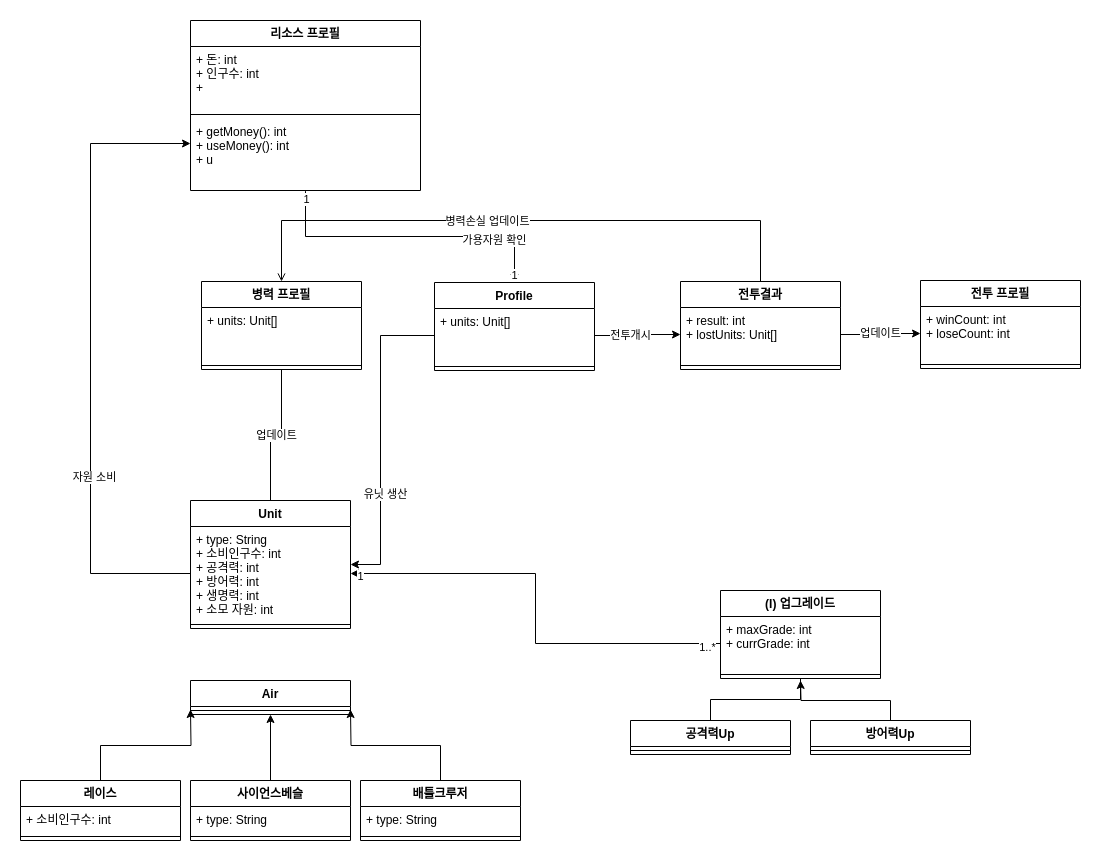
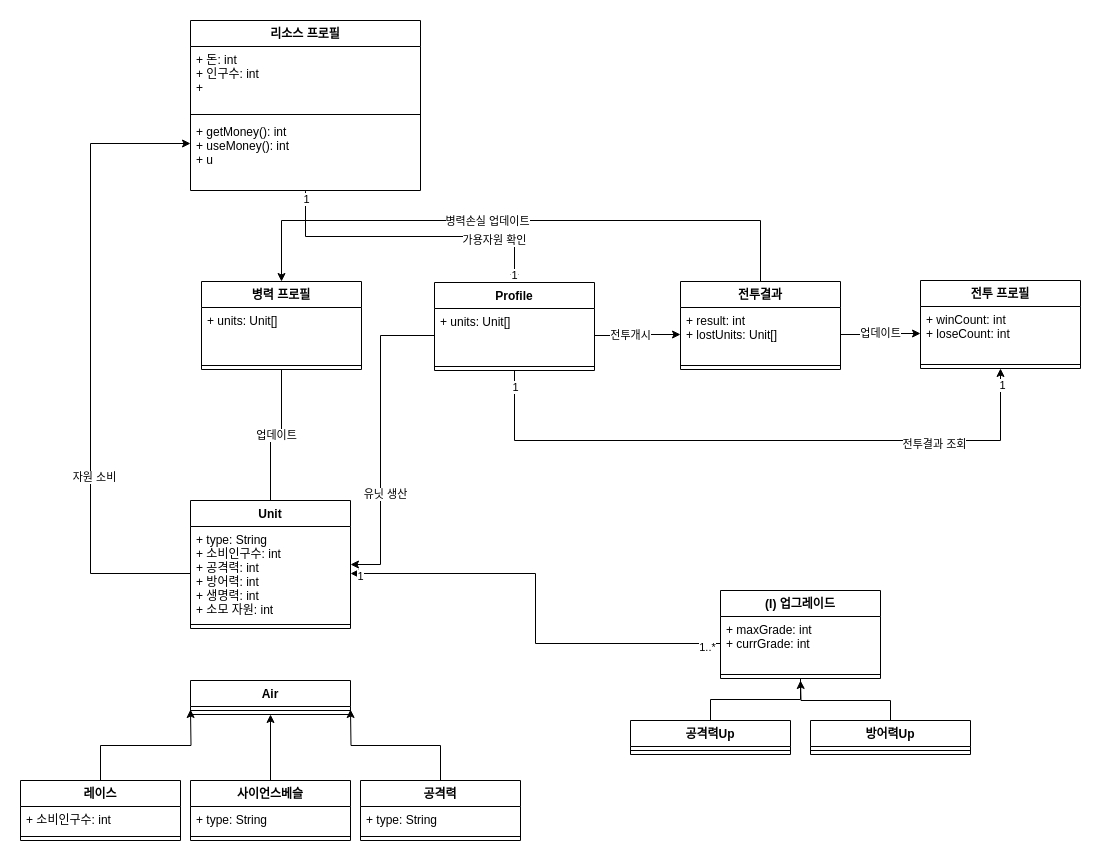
  <mxCell id="0" />
  <mxCell id="1" parent="0" />
  <mxCell id="2" value="리소스 프로필" style="swimlane;fontStyle=1;align=center;verticalAlign=top;childLayout=stackLayout;horizontal=1;startSize=26;horizontalStack=0;resizeParent=1;resizeParentMax=0;resizeLast=0;collapsible=1;marginBottom=0;" vertex="1" parent="1"><mxGeometry x="190" y="20" width="230" height="170" as="geometry" /></mxCell>
  <mxCell id="3" value="+ 돈: int&#10;+ 인구수: int&#10;+ " style="text;strokeColor=none;fillColor=none;align=left;verticalAlign=top;spacingLeft=4;spacingRight=4;overflow=hidden;rotatable=0;points=[[0,0.5],[1,0.5]];portConstraint=eastwest;" vertex="1" parent="2"><mxGeometry y="26" width="230" height="64" as="geometry" /></mxCell>
  <mxCell id="4" value="" style="line;strokeWidth=1;fillColor=none;align=left;verticalAlign=middle;spacingTop=-1;spacingLeft=3;spacingRight=3;rotatable=0;labelPosition=right;points=[];portConstraint=eastwest;" vertex="1" parent="2"><mxGeometry y="90" width="230" height="8" as="geometry" /></mxCell>
  <mxCell id="5" value="+ getMoney(): int&#10;+ useMoney(): int&#10;+ u" style="text;strokeColor=none;fillColor=none;align=left;verticalAlign=top;spacingLeft=4;spacingRight=4;overflow=hidden;rotatable=0;points=[[0,0.5],[1,0.5]];portConstraint=eastwest;" vertex="1" parent="2"><mxGeometry y="98" width="230" height="72" as="geometry" /></mxCell>
  <mxCell id="6" value="업데이트" style="edgeStyle=orthogonalEdgeStyle;rounded=0;orthogonalLoop=1;jettySize=auto;html=1;exitX=0.5;exitY=0;exitDx=0;exitDy=0;entryX=0.5;entryY=1;entryDx=0;entryDy=0;endArrow=none;" edge="1" parent="1" source="7" target="62"><mxGeometry relative="1" as="geometry" /></mxCell>
  <mxCell id="7" value="Unit" style="swimlane;fontStyle=1;align=center;verticalAlign=top;childLayout=stackLayout;horizontal=1;startSize=26;horizontalStack=0;resizeParent=1;resizeParentMax=0;resizeLast=0;collapsible=1;marginBottom=0;" vertex="1" parent="1"><mxGeometry x="190" y="500" width="160" height="128" as="geometry" /></mxCell>
  <mxCell id="8" value="+ type: String&#10;+ 소비인구수: int&#10;+ 공격력: int&#10;+ 방어력: int&#10;+ 생명력: int&#10;+ 소모 자원: int" style="text;strokeColor=none;fillColor=none;align=left;verticalAlign=top;spacingLeft=4;spacingRight=4;overflow=hidden;rotatable=0;points=[[0,0.5],[1,0.5]];portConstraint=eastwest;" vertex="1" parent="7"><mxGeometry y="26" width="160" height="94" as="geometry" /></mxCell>
  <mxCell id="9" value="" style="line;strokeWidth=1;fillColor=none;align=left;verticalAlign=middle;spacingTop=-1;spacingLeft=3;spacingRight=3;rotatable=0;labelPosition=right;points=[];portConstraint=eastwest;" vertex="1" parent="7"><mxGeometry y="120" width="160" height="8" as="geometry" /></mxCell>
  <mxCell id="10" value="Air" style="swimlane;fontStyle=1;align=center;verticalAlign=top;childLayout=stackLayout;horizontal=1;startSize=26;horizontalStack=0;resizeParent=1;resizeParentMax=0;resizeLast=0;collapsible=1;marginBottom=0;" vertex="1" parent="1"><mxGeometry x="190" y="680" width="160" height="34" as="geometry" /></mxCell>
  <mxCell id="11" value="" style="line;strokeWidth=1;fillColor=none;align=left;verticalAlign=middle;spacingTop=-1;spacingLeft=3;spacingRight=3;rotatable=0;labelPosition=right;points=[];portConstraint=eastwest;" vertex="1" parent="10"><mxGeometry y="26" width="160" height="8" as="geometry" /></mxCell>
  <mxCell id="12" style="edgeStyle=orthogonalEdgeStyle;rounded=0;orthogonalLoop=1;jettySize=auto;html=1;exitX=0.5;exitY=0;exitDx=0;exitDy=0;entryX=0;entryY=0.5;entryDx=0;entryDy=0;" edge="1" parent="1" source="13"><mxGeometry relative="1" as="geometry"><mxPoint x="190" y="709" as="targetPoint" /></mxGeometry></mxCell>
  <mxCell id="13" value="레이스" style="swimlane;fontStyle=1;align=center;verticalAlign=top;childLayout=stackLayout;horizontal=1;startSize=26;horizontalStack=0;resizeParent=1;resizeParentMax=0;resizeLast=0;collapsible=1;marginBottom=0;" vertex="1" parent="1"><mxGeometry x="20" y="780" width="160" height="60" as="geometry" /></mxCell>
  <mxCell id="14" value="+ 소비인구수: int" style="text;strokeColor=none;fillColor=none;align=left;verticalAlign=top;spacingLeft=4;spacingRight=4;overflow=hidden;rotatable=0;points=[[0,0.5],[1,0.5]];portConstraint=eastwest;" vertex="1" parent="13"><mxGeometry y="26" width="160" height="26" as="geometry" /></mxCell>
  <mxCell id="15" value="" style="line;strokeWidth=1;fillColor=none;align=left;verticalAlign=middle;spacingTop=-1;spacingLeft=3;spacingRight=3;rotatable=0;labelPosition=right;points=[];portConstraint=eastwest;" vertex="1" parent="13"><mxGeometry y="52" width="160" height="8" as="geometry" /></mxCell>
  <mxCell id="16" style="edgeStyle=orthogonalEdgeStyle;rounded=0;orthogonalLoop=1;jettySize=auto;html=1;exitX=0.5;exitY=0;exitDx=0;exitDy=0;entryX=0.5;entryY=1;entryDx=0;entryDy=0;" edge="1" parent="1" source="17" target="10"><mxGeometry relative="1" as="geometry" /></mxCell>
  <mxCell id="17" value="사이언스베슬" style="swimlane;fontStyle=1;align=center;verticalAlign=top;childLayout=stackLayout;horizontal=1;startSize=26;horizontalStack=0;resizeParent=1;resizeParentMax=0;resizeLast=0;collapsible=1;marginBottom=0;" vertex="1" parent="1"><mxGeometry x="190" y="780" width="160" height="60" as="geometry" /></mxCell>
  <mxCell id="18" value="+ type: String" style="text;strokeColor=none;fillColor=none;align=left;verticalAlign=top;spacingLeft=4;spacingRight=4;overflow=hidden;rotatable=0;points=[[0,0.5],[1,0.5]];portConstraint=eastwest;" vertex="1" parent="17"><mxGeometry y="26" width="160" height="26" as="geometry" /></mxCell>
  <mxCell id="19" value="" style="line;strokeWidth=1;fillColor=none;align=left;verticalAlign=middle;spacingTop=-1;spacingLeft=3;spacingRight=3;rotatable=0;labelPosition=right;points=[];portConstraint=eastwest;" vertex="1" parent="17"><mxGeometry y="52" width="160" height="8" as="geometry" /></mxCell>
  <mxCell id="20" style="edgeStyle=orthogonalEdgeStyle;rounded=0;orthogonalLoop=1;jettySize=auto;html=1;exitX=0.5;exitY=0;exitDx=0;exitDy=0;entryX=1;entryY=0.5;entryDx=0;entryDy=0;" edge="1" parent="1" source="21"><mxGeometry relative="1" as="geometry"><mxPoint x="350" y="709" as="targetPoint" /></mxGeometry></mxCell>
- <mxCell id="21" value="배틀크루저" style="swimlane;fontStyle=1;align=center;verticalAlign=top;childLayout=stackLayout;horizontal=1;startSize=26;horizontalStack=0;resizeParent=1;resizeParentMax=0;resizeLast=0;collapsible=1;marginBottom=0;" vertex="1" parent="1"><mxGeometry x="360" y="780" width="160" height="60" as="geometry" /></mxCell>
+ <mxCell id="21" value="공격력" style="swimlane;fontStyle=1;align=center;verticalAlign=top;childLayout=stackLayout;horizontal=1;startSize=26;horizontalStack=0;resizeParent=1;resizeParentMax=0;resizeLast=0;collapsible=1;marginBottom=0;" vertex="1" parent="1"><mxGeometry x="360" y="780" width="160" height="60" as="geometry" /></mxCell>
  <mxCell id="22" value="+ type: String" style="text;strokeColor=none;fillColor=none;align=left;verticalAlign=top;spacingLeft=4;spacingRight=4;overflow=hidden;rotatable=0;points=[[0,0.5],[1,0.5]];portConstraint=eastwest;" vertex="1" parent="21"><mxGeometry y="26" width="160" height="26" as="geometry" /></mxCell>
  <mxCell id="23" value="" style="line;strokeWidth=1;fillColor=none;align=left;verticalAlign=middle;spacingTop=-1;spacingLeft=3;spacingRight=3;rotatable=0;labelPosition=right;points=[];portConstraint=eastwest;" vertex="1" parent="21"><mxGeometry y="52" width="160" height="8" as="geometry" /></mxCell>
  <mxCell id="24" value="(I) 업그레이드" style="swimlane;fontStyle=1;align=center;verticalAlign=top;childLayout=stackLayout;horizontal=1;startSize=26;horizontalStack=0;resizeParent=1;resizeParentMax=0;resizeLast=0;collapsible=1;marginBottom=0;" vertex="1" parent="1"><mxGeometry x="720" y="590" width="160" height="88" as="geometry" /></mxCell>
  <mxCell id="25" value="+ maxGrade: int&#10;+ currGrade: int" style="text;strokeColor=none;fillColor=none;align=left;verticalAlign=top;spacingLeft=4;spacingRight=4;overflow=hidden;rotatable=0;points=[[0,0.5],[1,0.5]];portConstraint=eastwest;" vertex="1" parent="24"><mxGeometry y="26" width="160" height="54" as="geometry" /></mxCell>
  <mxCell id="26" value="" style="line;strokeWidth=1;fillColor=none;align=left;verticalAlign=middle;spacingTop=-1;spacingLeft=3;spacingRight=3;rotatable=0;labelPosition=right;points=[];portConstraint=eastwest;" vertex="1" parent="24"><mxGeometry y="80" width="160" height="8" as="geometry" /></mxCell>
  <mxCell id="27" style="edgeStyle=orthogonalEdgeStyle;rounded=0;orthogonalLoop=1;jettySize=auto;html=1;exitX=0.5;exitY=0;exitDx=0;exitDy=0;entryX=0.5;entryY=1;entryDx=0;entryDy=0;endArrow=none;" edge="1" parent="1" source="28" target="24"><mxGeometry relative="1" as="geometry" /></mxCell>
  <mxCell id="28" value="공격력Up" style="swimlane;fontStyle=1;align=center;verticalAlign=top;childLayout=stackLayout;horizontal=1;startSize=26;horizontalStack=0;resizeParent=1;resizeParentMax=0;resizeLast=0;collapsible=1;marginBottom=0;" vertex="1" parent="1"><mxGeometry x="630" y="720" width="160" height="34" as="geometry" /></mxCell>
  <mxCell id="29" value="" style="line;strokeWidth=1;fillColor=none;align=left;verticalAlign=middle;spacingTop=-1;spacingLeft=3;spacingRight=3;rotatable=0;labelPosition=right;points=[];portConstraint=eastwest;" vertex="1" parent="28"><mxGeometry y="26" width="160" height="8" as="geometry" /></mxCell>
  <mxCell id="30" style="edgeStyle=orthogonalEdgeStyle;rounded=0;orthogonalLoop=1;jettySize=auto;html=1;exitX=0.5;exitY=0;exitDx=0;exitDy=0;" edge="1" parent="1" source="31"><mxGeometry relative="1" as="geometry"><mxPoint x="800" y="680" as="targetPoint" /></mxGeometry></mxCell>
  <mxCell id="31" value="방어력Up" style="swimlane;fontStyle=1;align=center;verticalAlign=top;childLayout=stackLayout;horizontal=1;startSize=26;horizontalStack=0;resizeParent=1;resizeParentMax=0;resizeLast=0;collapsible=1;marginBottom=0;" vertex="1" parent="1"><mxGeometry x="810" y="720" width="160" height="34" as="geometry" /></mxCell>
  <mxCell id="32" value="" style="line;strokeWidth=1;fillColor=none;align=left;verticalAlign=middle;spacingTop=-1;spacingLeft=3;spacingRight=3;rotatable=0;labelPosition=right;points=[];portConstraint=eastwest;" vertex="1" parent="31"><mxGeometry y="26" width="160" height="8" as="geometry" /></mxCell>
  <mxCell id="33" value="Profile" style="swimlane;fontStyle=1;align=center;verticalAlign=top;childLayout=stackLayout;horizontal=1;startSize=26;horizontalStack=0;resizeParent=1;resizeParentMax=0;resizeLast=0;collapsible=1;marginBottom=0;" vertex="1" parent="1"><mxGeometry x="434" y="282" width="160" height="88" as="geometry" /></mxCell>
  <mxCell id="34" value="+ units: Unit[]&#10;" style="text;strokeColor=none;fillColor=none;align=left;verticalAlign=top;spacingLeft=4;spacingRight=4;overflow=hidden;rotatable=0;points=[[0,0.5],[1,0.5]];portConstraint=eastwest;" vertex="1" parent="33"><mxGeometry y="26" width="160" height="54" as="geometry" /></mxCell>
  <mxCell id="35" value="" style="line;strokeWidth=1;fillColor=none;align=left;verticalAlign=middle;spacingTop=-1;spacingLeft=3;spacingRight=3;rotatable=0;labelPosition=right;points=[];portConstraint=eastwest;" vertex="1" parent="33"><mxGeometry y="80" width="160" height="8" as="geometry" /></mxCell>
  <mxCell id="36" style="edgeStyle=orthogonalEdgeStyle;rounded=0;orthogonalLoop=1;jettySize=auto;html=1;exitX=0.5;exitY=1.009;exitDx=0;exitDy=0;exitPerimeter=0;" edge="1" parent="1" source="5" target="33"><mxGeometry relative="1" as="geometry" /></mxCell>
  <mxCell id="37" value="1" style="edgeLabel;html=1;align=center;verticalAlign=middle;resizable=0;points=[];" vertex="1" connectable="0" parent="36"><mxGeometry x="0.948" y="-1" relative="1" as="geometry"><mxPoint as="offset" /></mxGeometry></mxCell>
  <mxCell id="38" value="1" style="edgeLabel;html=1;align=center;verticalAlign=middle;resizable=0;points=[];" vertex="1" connectable="0" parent="36"><mxGeometry x="-0.948" relative="1" as="geometry"><mxPoint as="offset" /></mxGeometry></mxCell>
  <mxCell id="39" value="가용자원 확인" style="edgeLabel;html=1;align=center;verticalAlign=middle;resizable=0;points=[];" vertex="1" connectable="0" parent="36"><mxGeometry x="0.556" y="-3" relative="1" as="geometry"><mxPoint as="offset" /></mxGeometry></mxCell>
  <mxCell id="40" style="edgeStyle=orthogonalEdgeStyle;rounded=0;orthogonalLoop=1;jettySize=auto;html=1;exitX=0;exitY=0.5;exitDx=0;exitDy=0;entryX=1;entryY=0.5;entryDx=0;entryDy=0;" edge="1" parent="1" source="25" target="8"><mxGeometry relative="1" as="geometry" /></mxCell>
  <mxCell id="41" value="1" style="edgeLabel;html=1;align=center;verticalAlign=middle;resizable=0;points=[];" vertex="1" connectable="0" parent="40"><mxGeometry x="0.958" y="2" relative="1" as="geometry"><mxPoint as="offset" /></mxGeometry></mxCell>
  <mxCell id="42" value="1..*" style="edgeLabel;html=1;align=center;verticalAlign=middle;resizable=0;points=[];" vertex="1" connectable="0" parent="40"><mxGeometry x="-0.936" y="3" relative="1" as="geometry"><mxPoint as="offset" /></mxGeometry></mxCell>
- <mxCell id="43" style="edgeStyle=orthogonalEdgeStyle;rounded=0;orthogonalLoop=1;jettySize=auto;html=1;exitX=0.5;exitY=0;exitDx=0;exitDy=0;entryX=0.5;entryY=0;entryDx=0;entryDy=0;endArrow=open;" edge="1" parent="1" source="45" target="62"><mxGeometry relative="1" as="geometry"><Array as="points"><mxPoint x="760" y="220" /><mxPoint x="281" y="220" /></Array></mxGeometry></mxCell>
+ <mxCell id="43" style="edgeStyle=orthogonalEdgeStyle;rounded=0;orthogonalLoop=1;jettySize=auto;html=1;exitX=0.5;exitY=0;exitDx=0;exitDy=0;entryX=0.5;entryY=0;entryDx=0;entryDy=0;" edge="1" parent="1" source="45" target="62"><mxGeometry relative="1" as="geometry"><Array as="points"><mxPoint x="760" y="220" /><mxPoint x="281" y="220" /></Array></mxGeometry></mxCell>
  <mxCell id="44" value="병력손실 업데이트" style="edgeLabel;html=1;align=center;verticalAlign=middle;resizable=0;points=[];" vertex="1" connectable="0" parent="43"><mxGeometry x="0.116" relative="1" as="geometry"><mxPoint as="offset" /></mxGeometry></mxCell>
  <mxCell id="45" value="전투결과" style="swimlane;fontStyle=1;align=center;verticalAlign=top;childLayout=stackLayout;horizontal=1;startSize=26;horizontalStack=0;resizeParent=1;resizeParentMax=0;resizeLast=0;collapsible=1;marginBottom=0;" vertex="1" parent="1"><mxGeometry x="680" y="281" width="160" height="88" as="geometry" /></mxCell>
  <mxCell id="46" value="+ result: int&#10;+ lostUnits: Unit[]" style="text;strokeColor=none;fillColor=none;align=left;verticalAlign=top;spacingLeft=4;spacingRight=4;overflow=hidden;rotatable=0;points=[[0,0.5],[1,0.5]];portConstraint=eastwest;" vertex="1" parent="45"><mxGeometry y="26" width="160" height="54" as="geometry" /></mxCell>
  <mxCell id="47" value="" style="line;strokeWidth=1;fillColor=none;align=left;verticalAlign=middle;spacingTop=-1;spacingLeft=3;spacingRight=3;rotatable=0;labelPosition=right;points=[];portConstraint=eastwest;" vertex="1" parent="45"><mxGeometry y="80" width="160" height="8" as="geometry" /></mxCell>
  <mxCell id="48" style="edgeStyle=orthogonalEdgeStyle;rounded=0;orthogonalLoop=1;jettySize=auto;html=1;exitX=1;exitY=0.5;exitDx=0;exitDy=0;entryX=0;entryY=0.5;entryDx=0;entryDy=0;" edge="1" parent="1" source="34" target="46"><mxGeometry relative="1" as="geometry" /></mxCell>
  <mxCell id="49" value="전투개시" style="edgeLabel;html=1;align=center;verticalAlign=middle;resizable=0;points=[];" vertex="1" connectable="0" parent="48"><mxGeometry x="-0.195" y="1" relative="1" as="geometry"><mxPoint as="offset" /></mxGeometry></mxCell>
  <mxCell id="50" style="edgeStyle=orthogonalEdgeStyle;rounded=0;orthogonalLoop=1;jettySize=auto;html=1;exitX=0;exitY=0.5;exitDx=0;exitDy=0;" edge="1" parent="1" source="34" target="7"><mxGeometry relative="1" as="geometry"><mxPoint x="180" y="350" as="sourcePoint" /><Array as="points"><mxPoint x="380" y="335" /><mxPoint x="380" y="564" /></Array></mxGeometry></mxCell>
  <mxCell id="51" value="유닛 생산" style="edgeLabel;html=1;align=center;verticalAlign=middle;resizable=0;points=[];" vertex="1" connectable="0" parent="50"><mxGeometry x="0.354" y="4" relative="1" as="geometry"><mxPoint as="offset" /></mxGeometry></mxCell>
  <mxCell id="52" style="edgeStyle=orthogonalEdgeStyle;rounded=0;orthogonalLoop=1;jettySize=auto;html=1;" edge="1" parent="1" source="8" target="5"><mxGeometry relative="1" as="geometry"><mxPoint x="770" y="143" as="targetPoint" /><Array as="points"><mxPoint x="90" y="573" /><mxPoint x="90" y="143" /></Array></mxGeometry></mxCell>
  <mxCell id="53" value="자원 소비" style="edgeLabel;html=1;align=center;verticalAlign=middle;resizable=0;points=[];" vertex="1" connectable="0" parent="52"><mxGeometry x="-0.374" y="-3" relative="1" as="geometry"><mxPoint as="offset" /></mxGeometry></mxCell>
  <mxCell id="54" value="전투 프로필" style="swimlane;fontStyle=1;align=center;verticalAlign=top;childLayout=stackLayout;horizontal=1;startSize=26;horizontalStack=0;resizeParent=1;resizeParentMax=0;resizeLast=0;collapsible=1;marginBottom=0;" vertex="1" parent="1"><mxGeometry x="920" y="280" width="160" height="88" as="geometry" /></mxCell>
  <mxCell id="55" value="+ winCount: int&#10;+ loseCount: int" style="text;strokeColor=none;fillColor=none;align=left;verticalAlign=top;spacingLeft=4;spacingRight=4;overflow=hidden;rotatable=0;points=[[0,0.5],[1,0.5]];portConstraint=eastwest;" vertex="1" parent="54"><mxGeometry y="26" width="160" height="54" as="geometry" /></mxCell>
  <mxCell id="56" value="" style="line;strokeWidth=1;fillColor=none;align=left;verticalAlign=middle;spacingTop=-1;spacingLeft=3;spacingRight=3;rotatable=0;labelPosition=right;points=[];portConstraint=eastwest;" vertex="1" parent="54"><mxGeometry y="80" width="160" height="8" as="geometry" /></mxCell>
  <mxCell id="57" value="업데이트" style="edgeStyle=orthogonalEdgeStyle;rounded=0;orthogonalLoop=1;jettySize=auto;html=1;exitX=1;exitY=0.5;exitDx=0;exitDy=0;entryX=0;entryY=0.5;entryDx=0;entryDy=0;" edge="1" parent="1" source="46" target="55"><mxGeometry relative="1" as="geometry"><mxPoint x="604" y="345" as="sourcePoint" /><mxPoint x="690" y="344" as="targetPoint" /></mxGeometry></mxCell>
+ <mxCell id="58" style="edgeStyle=orthogonalEdgeStyle;rounded=0;orthogonalLoop=1;jettySize=auto;html=1;exitX=0.5;exitY=1;exitDx=0;exitDy=0;entryX=0.5;entryY=1;entryDx=0;entryDy=0;" edge="1" parent="1" source="33" target="54"><mxGeometry relative="1" as="geometry"><mxPoint x="895" y="210.648" as="sourcePoint" /><mxPoint x="524" y="292" as="targetPoint" /><Array as="points"><mxPoint x="514" y="440" /><mxPoint x="1000" y="440" /></Array></mxGeometry></mxCell>
+ <mxCell id="59" value="1" style="edgeLabel;html=1;align=center;verticalAlign=middle;resizable=0;points=[];" vertex="1" connectable="0" parent="58"><mxGeometry x="0.948" y="-1" relative="1" as="geometry"><mxPoint as="offset" /></mxGeometry></mxCell>
+ <mxCell id="60" value="1" style="edgeLabel;html=1;align=center;verticalAlign=middle;resizable=0;points=[];" vertex="1" connectable="0" parent="58"><mxGeometry x="-0.948" relative="1" as="geometry"><mxPoint as="offset" /></mxGeometry></mxCell>
+ <mxCell id="61" value="전투결과 조회" style="edgeLabel;html=1;align=center;verticalAlign=middle;resizable=0;points=[];" vertex="1" connectable="0" parent="58"><mxGeometry x="0.556" y="-3" relative="1" as="geometry"><mxPoint as="offset" /></mxGeometry></mxCell>
  <mxCell id="62" value="병력 프로필" style="swimlane;fontStyle=1;align=center;verticalAlign=top;childLayout=stackLayout;horizontal=1;startSize=26;horizontalStack=0;resizeParent=1;resizeParentMax=0;resizeLast=0;collapsible=1;marginBottom=0;" vertex="1" parent="1"><mxGeometry x="201" y="281" width="160" height="88" as="geometry" /></mxCell>
  <mxCell id="63" value="+ units: Unit[]&#10;" style="text;strokeColor=none;fillColor=none;align=left;verticalAlign=top;spacingLeft=4;spacingRight=4;overflow=hidden;rotatable=0;points=[[0,0.5],[1,0.5]];portConstraint=eastwest;" vertex="1" parent="62"><mxGeometry y="26" width="160" height="54" as="geometry" /></mxCell>
  <mxCell id="64" value="" style="line;strokeWidth=1;fillColor=none;align=left;verticalAlign=middle;spacingTop=-1;spacingLeft=3;spacingRight=3;rotatable=0;labelPosition=right;points=[];portConstraint=eastwest;" vertex="1" parent="62"><mxGeometry y="80" width="160" height="8" as="geometry" /></mxCell>
